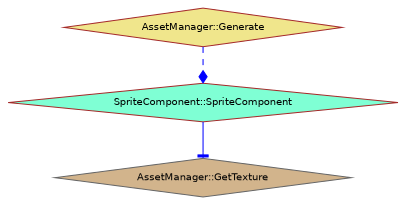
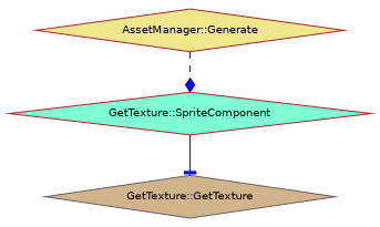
  digraph {
    rankdir=TB
    node [color=brown fontname=Helvetica fontsize=10 shape=diamond style=filled]
    edge [color=blue fontname=Helvetica fontsize=10 labelfontname=Helvetica labelfontsize=10]
    n1 [fillcolor=khaki fontcolor=black height=0.2 label="AssetManager::Generate" width=0.4]
-   n2 [fillcolor=aquamarine height=0.2 label="SpriteComponent::SpriteComponent" width=0.4]
-   n3 [color=gray40 fillcolor=tan height=0.2 label="AssetManager::GetTexture" width=0.4]
+   n2 [fillcolor=aquamarine height=0.2 label="GetTexture::SpriteComponent" width=0.4]
+   n3 [color=gray40 fillcolor=tan height=0.2 label="GetTexture::GetTexture" width=0.4]
    n1 -> n2 [arrowhead=diamond style=dashed]
    n2 -> n3 [arrowhead=tee style=solid]
  }
